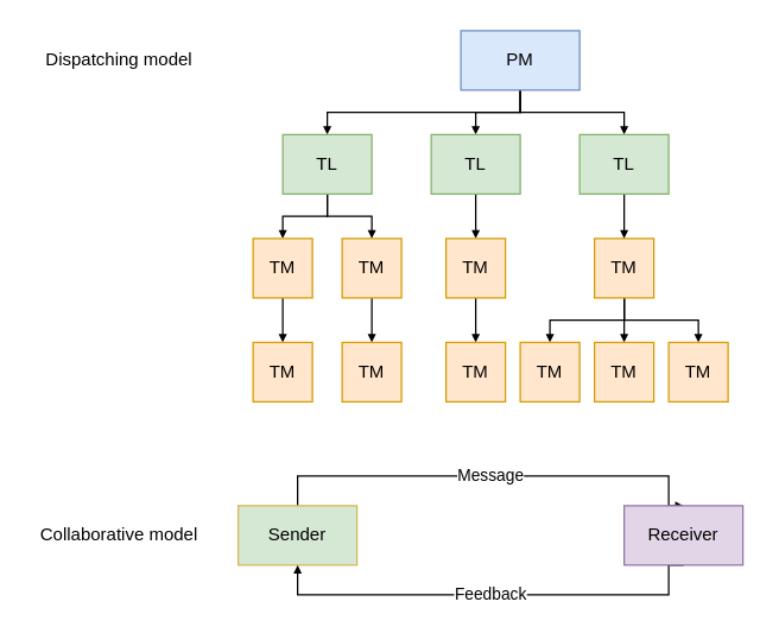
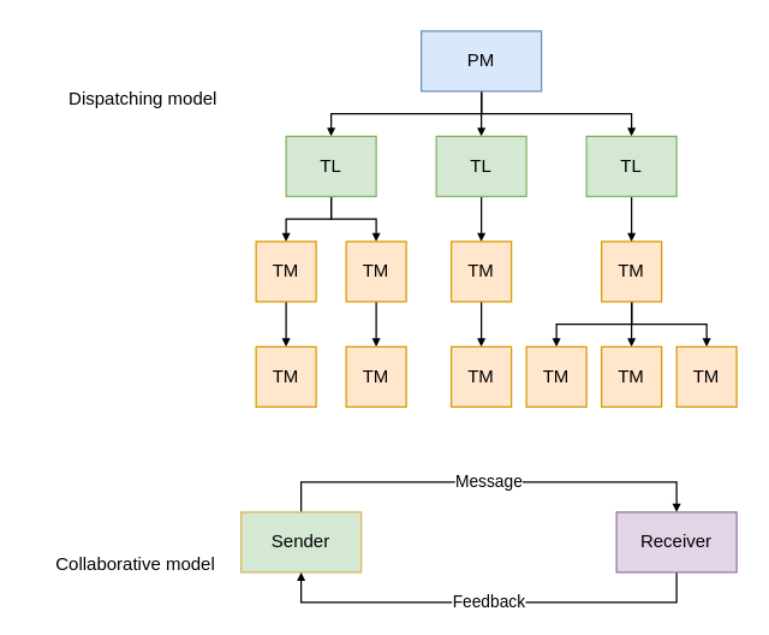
  <mxCell id="0" />
  <mxCell id="1" parent="0" />
- <mxCell id="2" value="Dispatching model" style="rounded=0;whiteSpace=wrap;html=1;strokeColor=none;fillColor=none;" vertex="1" parent="1"><mxGeometry x="20" y="20" width="120" height="40" as="geometry" /></mxCell>
- <mxCell id="3" value="Collaborative model" style="rounded=0;whiteSpace=wrap;html=1;strokeColor=none;fillColor=none;" vertex="1" parent="1"><mxGeometry x="20" y="340" width="120" height="40" as="geometry" /></mxCell>
+ <mxCell id="2" value="Dispatching model" style="rounded=0;whiteSpace=wrap;html=1;strokeColor=none;fillColor=none;" vertex="1" parent="1"><mxGeometry x="35" y="45" width="120" height="40" as="geometry" /></mxCell>
+ <mxCell id="3" value="Collaborative model" style="rounded=0;whiteSpace=wrap;html=1;strokeColor=none;fillColor=none;" vertex="1" parent="1"><mxGeometry x="30" y="355" width="120" height="40" as="geometry" /></mxCell>
  <mxCell id="4" style="edgeStyle=orthogonalEdgeStyle;html=1;exitX=0.5;exitY=1;exitDx=0;exitDy=0;entryX=0.5;entryY=0;entryDx=0;entryDy=0;endArrow=block;endFill=1;startSize=3;endSize=3;rounded=0;" edge="1" parent="1" source="7" target="10"><mxGeometry relative="1" as="geometry" /></mxCell>
  <mxCell id="5" style="edgeStyle=orthogonalEdgeStyle;html=1;exitX=0.5;exitY=1;exitDx=0;exitDy=0;entryX=0.5;entryY=0;entryDx=0;entryDy=0;endArrow=block;endFill=1;startSize=3;endSize=3;rounded=0;" edge="1" parent="1" source="7" target="12"><mxGeometry relative="1" as="geometry" /></mxCell>
  <mxCell id="6" style="edgeStyle=orthogonalEdgeStyle;html=1;exitX=0.5;exitY=1;exitDx=0;exitDy=0;entryX=0.5;entryY=0;entryDx=0;entryDy=0;endArrow=block;endFill=1;startSize=3;endSize=3;rounded=0;" edge="1" parent="1" source="7" target="27"><mxGeometry relative="1" as="geometry" /></mxCell>
- <mxCell id="7" value="PM" style="rounded=0;whiteSpace=wrap;html=1;fillColor=#dae8fc;strokeColor=#6c8ebf;" vertex="1" parent="1"><mxGeometry x="310" y="20" width="80" height="40" as="geometry" /></mxCell>
+ <mxCell id="7" value="PM" style="rounded=0;whiteSpace=wrap;html=1;fillColor=#dae8fc;strokeColor=#6c8ebf;" vertex="1" parent="1"><mxGeometry x="280" y="20" width="80" height="40" as="geometry" /></mxCell>
  <mxCell id="8" style="edgeStyle=orthogonalEdgeStyle;rounded=0;html=1;exitX=0.5;exitY=1;exitDx=0;exitDy=0;entryX=0.5;entryY=0;entryDx=0;entryDy=0;endArrow=block;endFill=1;startSize=3;endSize=3;" edge="1" parent="1" source="10" target="14"><mxGeometry relative="1" as="geometry" /></mxCell>
  <mxCell id="9" style="edgeStyle=orthogonalEdgeStyle;rounded=0;html=1;exitX=0.5;exitY=1;exitDx=0;exitDy=0;entryX=0.5;entryY=0;entryDx=0;entryDy=0;endArrow=block;endFill=1;startSize=3;endSize=3;" edge="1" parent="1" source="10" target="16"><mxGeometry relative="1" as="geometry" /></mxCell>
  <mxCell id="10" value="TL" style="rounded=0;whiteSpace=wrap;html=1;fillColor=#d5e8d4;strokeColor=#82b366;" vertex="1" parent="1"><mxGeometry x="190" y="90" width="60" height="40" as="geometry" /></mxCell>
  <mxCell id="11" style="edgeStyle=orthogonalEdgeStyle;rounded=0;html=1;exitX=0.5;exitY=1;exitDx=0;exitDy=0;entryX=0.5;entryY=0;entryDx=0;entryDy=0;endArrow=block;endFill=1;startSize=3;endSize=3;" edge="1" parent="1" source="12" target="20"><mxGeometry relative="1" as="geometry" /></mxCell>
  <mxCell id="12" value="TL" style="rounded=0;whiteSpace=wrap;html=1;fillColor=#d5e8d4;strokeColor=#82b366;" vertex="1" parent="1"><mxGeometry x="290" y="90" width="60" height="40" as="geometry" /></mxCell>
  <mxCell id="13" style="edgeStyle=orthogonalEdgeStyle;rounded=0;html=1;exitX=0.5;exitY=1;exitDx=0;exitDy=0;entryX=0.5;entryY=0;entryDx=0;entryDy=0;endArrow=block;endFill=1;startSize=3;endSize=3;" edge="1" parent="1" source="14" target="17"><mxGeometry relative="1" as="geometry" /></mxCell>
  <mxCell id="14" value="TM" style="rounded=0;whiteSpace=wrap;html=1;fillColor=#ffe6cc;strokeColor=#d79b00;" vertex="1" parent="1"><mxGeometry x="170" y="160" width="40" height="40" as="geometry" /></mxCell>
  <mxCell id="15" style="edgeStyle=orthogonalEdgeStyle;rounded=0;html=1;exitX=0.5;exitY=1;exitDx=0;exitDy=0;entryX=0.5;entryY=0;entryDx=0;entryDy=0;endArrow=block;endFill=1;startSize=3;endSize=3;" edge="1" parent="1" source="16" target="18"><mxGeometry relative="1" as="geometry" /></mxCell>
  <mxCell id="16" value="TM" style="rounded=0;whiteSpace=wrap;html=1;fillColor=#ffe6cc;strokeColor=#d79b00;" vertex="1" parent="1"><mxGeometry x="230" y="160" width="40" height="40" as="geometry" /></mxCell>
  <mxCell id="17" value="TM" style="rounded=0;whiteSpace=wrap;html=1;fillColor=#ffe6cc;strokeColor=#d79b00;" vertex="1" parent="1"><mxGeometry x="170" y="230" width="40" height="40" as="geometry" /></mxCell>
  <mxCell id="18" value="TM" style="rounded=0;whiteSpace=wrap;html=1;fillColor=#ffe6cc;strokeColor=#d79b00;" vertex="1" parent="1"><mxGeometry x="230" y="230" width="40" height="40" as="geometry" /></mxCell>
  <mxCell id="19" style="edgeStyle=orthogonalEdgeStyle;rounded=0;html=1;exitX=0.5;exitY=1;exitDx=0;exitDy=0;entryX=0.5;entryY=0;entryDx=0;entryDy=0;endArrow=block;endFill=1;startSize=3;endSize=3;" edge="1" parent="1" source="20" target="21"><mxGeometry relative="1" as="geometry" /></mxCell>
  <mxCell id="20" value="TM" style="rounded=0;whiteSpace=wrap;html=1;fillColor=#ffe6cc;strokeColor=#d79b00;" vertex="1" parent="1"><mxGeometry x="300" y="160" width="40" height="40" as="geometry" /></mxCell>
  <mxCell id="21" value="TM" style="rounded=0;whiteSpace=wrap;html=1;fillColor=#ffe6cc;strokeColor=#d79b00;" vertex="1" parent="1"><mxGeometry x="300" y="230" width="40" height="40" as="geometry" /></mxCell>
  <mxCell id="22" style="edgeStyle=orthogonalEdgeStyle;rounded=0;html=1;exitX=0.5;exitY=1;exitDx=0;exitDy=0;entryX=0.5;entryY=0;entryDx=0;entryDy=0;endArrow=block;endFill=1;startSize=3;endSize=3;" edge="1" parent="1" source="25" target="28"><mxGeometry relative="1" as="geometry" /></mxCell>
  <mxCell id="23" style="edgeStyle=orthogonalEdgeStyle;rounded=0;html=1;exitX=0.5;exitY=1;exitDx=0;exitDy=0;entryX=0.5;entryY=0;entryDx=0;entryDy=0;endArrow=block;endFill=1;startSize=3;endSize=3;" edge="1" parent="1" source="25" target="29"><mxGeometry relative="1" as="geometry" /></mxCell>
  <mxCell id="24" style="edgeStyle=orthogonalEdgeStyle;rounded=0;html=1;exitX=0.5;exitY=1;exitDx=0;exitDy=0;entryX=0.5;entryY=0;entryDx=0;entryDy=0;endArrow=block;endFill=1;startSize=3;endSize=3;" edge="1" parent="1" source="25" target="30"><mxGeometry relative="1" as="geometry" /></mxCell>
  <mxCell id="25" value="TM" style="rounded=0;whiteSpace=wrap;html=1;fillColor=#ffe6cc;strokeColor=#d79b00;" vertex="1" parent="1"><mxGeometry x="400" y="160" width="40" height="40" as="geometry" /></mxCell>
  <mxCell id="26" style="edgeStyle=orthogonalEdgeStyle;rounded=0;html=1;exitX=0.5;exitY=1;exitDx=0;exitDy=0;entryX=0.5;entryY=0;entryDx=0;entryDy=0;endArrow=block;endFill=1;startSize=3;endSize=3;" edge="1" parent="1" source="27" target="25"><mxGeometry relative="1" as="geometry" /></mxCell>
  <mxCell id="27" value="TL" style="rounded=0;whiteSpace=wrap;html=1;fillColor=#d5e8d4;strokeColor=#82b366;" vertex="1" parent="1"><mxGeometry x="390" y="90" width="60" height="40" as="geometry" /></mxCell>
  <mxCell id="28" value="TM" style="rounded=0;whiteSpace=wrap;html=1;fillColor=#ffe6cc;strokeColor=#d79b00;" vertex="1" parent="1"><mxGeometry x="350" y="230" width="40" height="40" as="geometry" /></mxCell>
  <mxCell id="29" value="TM" style="rounded=0;whiteSpace=wrap;html=1;fillColor=#ffe6cc;strokeColor=#d79b00;" vertex="1" parent="1"><mxGeometry x="400" y="230" width="40" height="40" as="geometry" /></mxCell>
  <mxCell id="30" value="TM" style="rounded=0;whiteSpace=wrap;html=1;fillColor=#ffe6cc;strokeColor=#d79b00;" vertex="1" parent="1"><mxGeometry x="450" y="230" width="40" height="40" as="geometry" /></mxCell>
  <mxCell id="31" value="Message" style="edgeStyle=orthogonalEdgeStyle;rounded=0;html=1;exitX=0.5;exitY=0;exitDx=0;exitDy=0;entryX=0.5;entryY=0;entryDx=0;entryDy=0;endArrow=block;endFill=1;startSize=3;endSize=3;" edge="1" parent="1" source="32" target="34"><mxGeometry relative="1" as="geometry"><Array as="points"><mxPoint x="200" y="320" /><mxPoint x="450" y="320" /></Array></mxGeometry></mxCell>
  <mxCell id="32" value="Sender" style="rounded=0;whiteSpace=wrap;html=1;fillColor=#d5e8d4;strokeColor=#d6b656;" vertex="1" parent="1"><mxGeometry x="160" y="340" width="80" height="40" as="geometry" /></mxCell>
  <mxCell id="33" value="Feedback" style="edgeStyle=orthogonalEdgeStyle;rounded=0;html=1;exitX=0.5;exitY=1;exitDx=0;exitDy=0;entryX=0.5;entryY=1;entryDx=0;entryDy=0;endArrow=block;endFill=1;startSize=3;endSize=3;" edge="1" parent="1" source="34" target="32"><mxGeometry relative="1" as="geometry"><Array as="points"><mxPoint x="450" y="400" /><mxPoint x="200" y="400" /></Array></mxGeometry></mxCell>
- <mxCell id="34" value="Receiver" style="rounded=0;whiteSpace=wrap;html=1;fillColor=#e1d5e7;strokeColor=#9673a6;" vertex="1" parent="1"><mxGeometry x="420" y="340" width="80" height="40" as="geometry" /></mxCell>
+ <mxCell id="34" value="Receiver" style="rounded=0;whiteSpace=wrap;html=1;fillColor=#e1d5e7;strokeColor=#9673a6;" vertex="1" parent="1"><mxGeometry x="410" y="340" width="80" height="40" as="geometry" /></mxCell>
